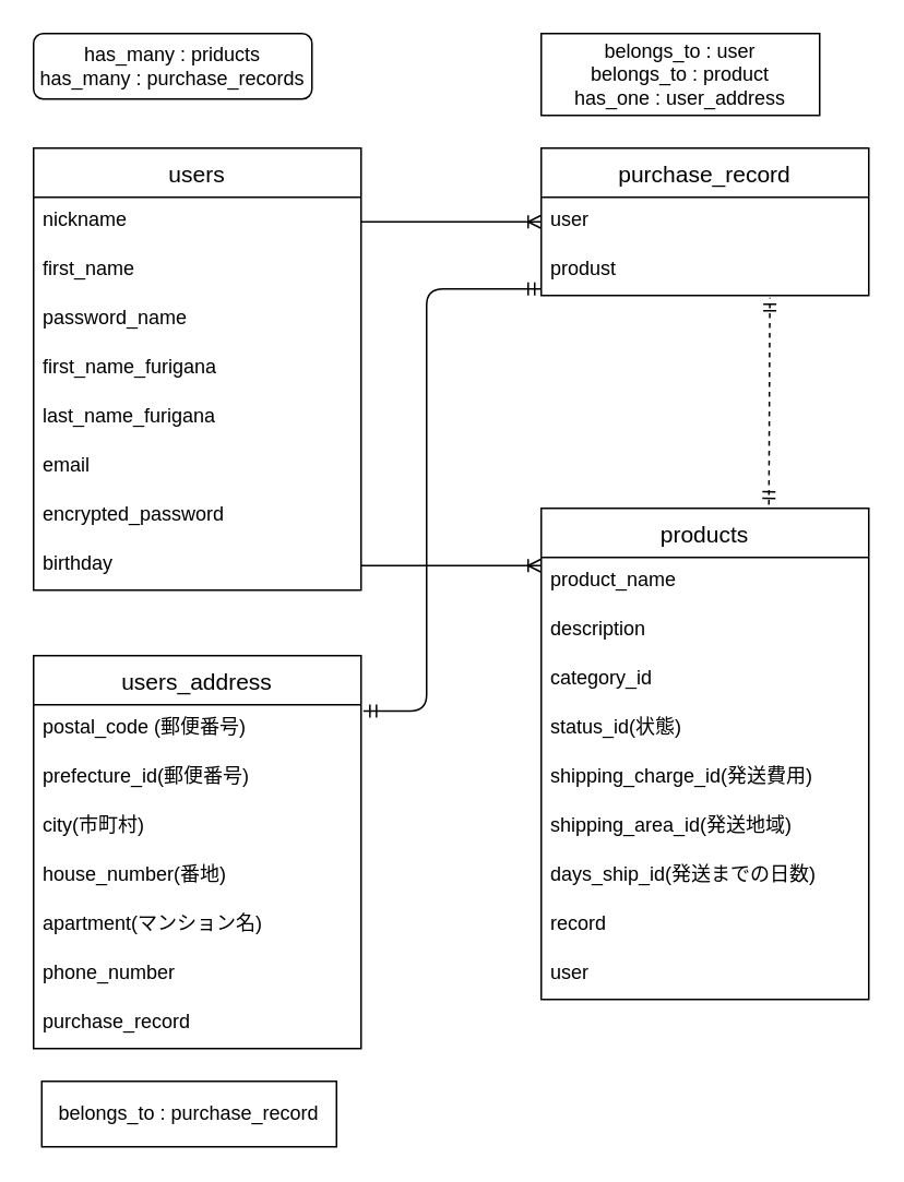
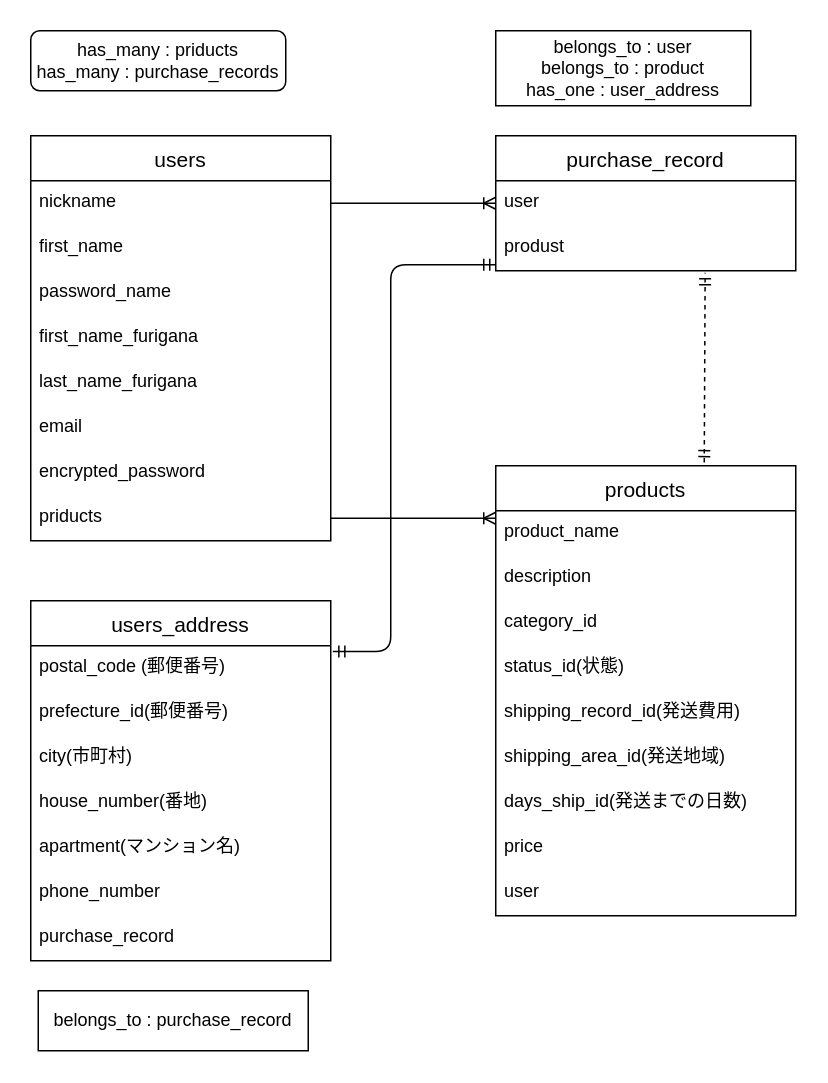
  <mxCell id="0" />
  <mxCell id="1" parent="0" />
  <mxCell id="2" value="users" style="swimlane;fontStyle=0;childLayout=stackLayout;horizontal=1;startSize=30;horizontalStack=0;resizeParent=1;resizeParentMax=0;resizeLast=0;collapsible=1;marginBottom=0;align=center;fontSize=14;" parent="1" vertex="1"><mxGeometry x="20" y="90" width="200" height="270" as="geometry"><mxRectangle x="120" y="150" width="100" height="26" as="alternateBounds" /></mxGeometry></mxCell>
  <mxCell id="3" value="nickname" style="text;strokeColor=none;fillColor=none;spacingLeft=4;spacingRight=4;overflow=hidden;rotatable=0;points=[[0,0.5],[1,0.5]];portConstraint=eastwest;fontSize=12;" parent="2" vertex="1"><mxGeometry y="30" width="200" height="30" as="geometry" /></mxCell>
  <mxCell id="4" value="first_name" style="text;strokeColor=none;fillColor=none;spacingLeft=4;spacingRight=4;overflow=hidden;rotatable=0;points=[[0,0.5],[1,0.5]];portConstraint=eastwest;fontSize=12;" parent="2" vertex="1"><mxGeometry y="60" width="200" height="30" as="geometry" /></mxCell>
  <mxCell id="5" value="password_name" style="text;strokeColor=none;fillColor=none;spacingLeft=4;spacingRight=4;overflow=hidden;rotatable=0;points=[[0,0.5],[1,0.5]];portConstraint=eastwest;fontSize=12;" parent="2" vertex="1"><mxGeometry y="90" width="200" height="30" as="geometry" /></mxCell>
  <mxCell id="6" value="first_name_furigana" style="text;strokeColor=none;fillColor=none;spacingLeft=4;spacingRight=4;overflow=hidden;rotatable=0;points=[[0,0.5],[1,0.5]];portConstraint=eastwest;fontSize=12;" parent="2" vertex="1"><mxGeometry y="120" width="200" height="30" as="geometry" /></mxCell>
  <mxCell id="7" value="last_name_furigana" style="text;strokeColor=none;fillColor=none;spacingLeft=4;spacingRight=4;overflow=hidden;rotatable=0;points=[[0,0.5],[1,0.5]];portConstraint=eastwest;fontSize=12;" parent="2" vertex="1"><mxGeometry y="150" width="200" height="30" as="geometry" /></mxCell>
  <mxCell id="8" value="email" style="text;strokeColor=none;fillColor=none;spacingLeft=4;spacingRight=4;overflow=hidden;rotatable=0;points=[[0,0.5],[1,0.5]];portConstraint=eastwest;fontSize=12;" parent="2" vertex="1"><mxGeometry y="180" width="200" height="30" as="geometry" /></mxCell>
  <mxCell id="9" value="encrypted_password" style="text;strokeColor=none;fillColor=none;spacingLeft=4;spacingRight=4;overflow=hidden;rotatable=0;points=[[0,0.5],[1,0.5]];portConstraint=eastwest;fontSize=12;" parent="2" vertex="1"><mxGeometry y="210" width="200" height="30" as="geometry" /></mxCell>
- <mxCell id="10" value="birthday" style="text;strokeColor=none;fillColor=none;spacingLeft=4;spacingRight=4;overflow=hidden;rotatable=0;points=[[0,0.5],[1,0.5]];portConstraint=eastwest;fontSize=12;" parent="2" vertex="1"><mxGeometry y="240" width="200" height="30" as="geometry" /></mxCell>
+ <mxCell id="10" value="priducts" style="text;strokeColor=none;fillColor=none;spacingLeft=4;spacingRight=4;overflow=hidden;rotatable=0;points=[[0,0.5],[1,0.5]];portConstraint=eastwest;fontSize=12;" parent="2" vertex="1"><mxGeometry y="240" width="200" height="30" as="geometry" /></mxCell>
  <mxCell id="11" value="products" style="swimlane;fontStyle=0;childLayout=stackLayout;horizontal=1;startSize=30;horizontalStack=0;resizeParent=1;resizeParentMax=0;resizeLast=0;collapsible=1;marginBottom=0;align=center;fontSize=14;" parent="1" vertex="1"><mxGeometry x="330" y="310" width="200" height="300" as="geometry" /></mxCell>
  <mxCell id="12" value="product_name" style="text;strokeColor=none;fillColor=none;spacingLeft=4;spacingRight=4;overflow=hidden;rotatable=0;points=[[0,0.5],[1,0.5]];portConstraint=eastwest;fontSize=12;" parent="11" vertex="1"><mxGeometry y="30" width="200" height="30" as="geometry" /></mxCell>
  <mxCell id="13" value="description" style="text;strokeColor=none;fillColor=none;spacingLeft=4;spacingRight=4;overflow=hidden;rotatable=0;points=[[0,0.5],[1,0.5]];portConstraint=eastwest;fontSize=12;" parent="11" vertex="1"><mxGeometry y="60" width="200" height="30" as="geometry" /></mxCell>
  <mxCell id="14" value="category_id" style="text;strokeColor=none;fillColor=none;spacingLeft=4;spacingRight=4;overflow=hidden;rotatable=0;points=[[0,0.5],[1,0.5]];portConstraint=eastwest;fontSize=12;" parent="11" vertex="1"><mxGeometry y="90" width="200" height="30" as="geometry" /></mxCell>
  <mxCell id="15" value="status_id(状態)" style="text;strokeColor=none;fillColor=none;spacingLeft=4;spacingRight=4;overflow=hidden;rotatable=0;points=[[0,0.5],[1,0.5]];portConstraint=eastwest;fontSize=12;" parent="11" vertex="1"><mxGeometry y="120" width="200" height="30" as="geometry" /></mxCell>
- <mxCell id="16" value="shipping_charge_id(発送費用)" style="text;strokeColor=none;fillColor=none;spacingLeft=4;spacingRight=4;overflow=hidden;rotatable=0;points=[[0,0.5],[1,0.5]];portConstraint=eastwest;fontSize=12;" parent="11" vertex="1"><mxGeometry y="150" width="200" height="30" as="geometry" /></mxCell>
+ <mxCell id="16" value="shipping_record_id(発送費用)" style="text;strokeColor=none;fillColor=none;spacingLeft=4;spacingRight=4;overflow=hidden;rotatable=0;points=[[0,0.5],[1,0.5]];portConstraint=eastwest;fontSize=12;" parent="11" vertex="1"><mxGeometry y="150" width="200" height="30" as="geometry" /></mxCell>
  <mxCell id="17" value="shipping_area_id(発送地域)" style="text;strokeColor=none;fillColor=none;spacingLeft=4;spacingRight=4;overflow=hidden;rotatable=0;points=[[0,0.5],[1,0.5]];portConstraint=eastwest;fontSize=12;" parent="11" vertex="1"><mxGeometry y="180" width="200" height="30" as="geometry" /></mxCell>
  <mxCell id="18" value="days_ship_id(発送までの日数)" style="text;strokeColor=none;fillColor=none;spacingLeft=4;spacingRight=4;overflow=hidden;rotatable=0;points=[[0,0.5],[1,0.5]];portConstraint=eastwest;fontSize=12;" parent="11" vertex="1"><mxGeometry y="210" width="200" height="30" as="geometry" /></mxCell>
- <mxCell id="19" value="record" style="text;strokeColor=none;fillColor=none;spacingLeft=4;spacingRight=4;overflow=hidden;rotatable=0;points=[[0,0.5],[1,0.5]];portConstraint=eastwest;fontSize=12;" parent="11" vertex="1"><mxGeometry y="240" width="200" height="30" as="geometry" /></mxCell>
+ <mxCell id="19" value="price" style="text;strokeColor=none;fillColor=none;spacingLeft=4;spacingRight=4;overflow=hidden;rotatable=0;points=[[0,0.5],[1,0.5]];portConstraint=eastwest;fontSize=12;" parent="11" vertex="1"><mxGeometry y="240" width="200" height="30" as="geometry" /></mxCell>
  <mxCell id="20" value="user" style="text;strokeColor=none;fillColor=none;spacingLeft=4;spacingRight=4;overflow=hidden;rotatable=0;points=[[0,0.5],[1,0.5]];portConstraint=eastwest;fontSize=12;" parent="11" vertex="1"><mxGeometry y="270" width="200" height="30" as="geometry" /></mxCell>
  <mxCell id="21" value="purchase_record" style="swimlane;fontStyle=0;childLayout=stackLayout;horizontal=1;startSize=30;horizontalStack=0;resizeParent=1;resizeParentMax=0;resizeLast=0;collapsible=1;marginBottom=0;align=center;fontSize=14;" parent="1" vertex="1"><mxGeometry x="330" y="90" width="200" height="90" as="geometry" /></mxCell>
  <mxCell id="22" value="user" style="text;strokeColor=none;fillColor=none;spacingLeft=4;spacingRight=4;overflow=hidden;rotatable=0;points=[[0,0.5],[1,0.5]];portConstraint=eastwest;fontSize=12;" parent="21" vertex="1"><mxGeometry y="30" width="200" height="30" as="geometry" /></mxCell>
  <mxCell id="23" value="produst" style="text;strokeColor=none;fillColor=none;spacingLeft=4;spacingRight=4;overflow=hidden;rotatable=0;points=[[0,0.5],[1,0.5]];portConstraint=eastwest;fontSize=12;" parent="21" vertex="1"><mxGeometry y="60" width="200" height="30" as="geometry" /></mxCell>
  <mxCell id="24" value="users_address" style="swimlane;fontStyle=0;childLayout=stackLayout;horizontal=1;startSize=30;horizontalStack=0;resizeParent=1;resizeParentMax=0;resizeLast=0;collapsible=1;marginBottom=0;align=center;fontSize=14;" parent="1" vertex="1"><mxGeometry x="20" y="400" width="200" height="240" as="geometry" /></mxCell>
  <mxCell id="25" value="postal_code (郵便番号)" style="text;strokeColor=none;fillColor=none;spacingLeft=4;spacingRight=4;overflow=hidden;rotatable=0;points=[[0,0.5],[1,0.5]];portConstraint=eastwest;fontSize=12;" parent="24" vertex="1"><mxGeometry y="30" width="200" height="30" as="geometry" /></mxCell>
  <mxCell id="26" value="prefecture_id(郵便番号)" style="text;strokeColor=none;fillColor=none;spacingLeft=4;spacingRight=4;overflow=hidden;rotatable=0;points=[[0,0.5],[1,0.5]];portConstraint=eastwest;fontSize=12;" parent="24" vertex="1"><mxGeometry y="60" width="200" height="30" as="geometry" /></mxCell>
  <mxCell id="27" value="city(市町村)" style="text;strokeColor=none;fillColor=none;spacingLeft=4;spacingRight=4;overflow=hidden;rotatable=0;points=[[0,0.5],[1,0.5]];portConstraint=eastwest;fontSize=12;" parent="24" vertex="1"><mxGeometry y="90" width="200" height="30" as="geometry" /></mxCell>
  <mxCell id="28" value="house_number(番地)" style="text;strokeColor=none;fillColor=none;spacingLeft=4;spacingRight=4;overflow=hidden;rotatable=0;points=[[0,0.5],[1,0.5]];portConstraint=eastwest;fontSize=12;" parent="24" vertex="1"><mxGeometry y="120" width="200" height="30" as="geometry" /></mxCell>
  <mxCell id="29" value="apartment(マンション名)" style="text;strokeColor=none;fillColor=none;spacingLeft=4;spacingRight=4;overflow=hidden;rotatable=0;points=[[0,0.5],[1,0.5]];portConstraint=eastwest;fontSize=12;" parent="24" vertex="1"><mxGeometry y="150" width="200" height="30" as="geometry" /></mxCell>
  <mxCell id="30" value="phone_number" style="text;strokeColor=none;fillColor=none;spacingLeft=4;spacingRight=4;overflow=hidden;rotatable=0;points=[[0,0.5],[1,0.5]];portConstraint=eastwest;fontSize=12;" parent="24" vertex="1"><mxGeometry y="180" width="200" height="30" as="geometry" /></mxCell>
  <mxCell id="31" value="purchase_record" style="text;strokeColor=none;fillColor=none;spacingLeft=4;spacingRight=4;overflow=hidden;rotatable=0;points=[[0,0.5],[1,0.5]];portConstraint=eastwest;fontSize=12;" parent="24" vertex="1"><mxGeometry y="210" width="200" height="30" as="geometry" /></mxCell>
  <mxCell id="32" value="" style="edgeStyle=entityRelationEdgeStyle;fontSize=12;html=1;endArrow=ERoneToMany;exitX=1;exitY=0.5;exitDx=0;exitDy=0;entryX=0;entryY=0.5;entryDx=0;entryDy=0;" parent="1" source="3" target="22" edge="1"><mxGeometry width="100" height="100" relative="1" as="geometry"><mxPoint x="250" y="370" as="sourcePoint" /><mxPoint x="330" y="195" as="targetPoint" /></mxGeometry></mxCell>
  <mxCell id="33" value="" style="edgeStyle=entityRelationEdgeStyle;fontSize=12;html=1;endArrow=ERoneToMany;exitX=1;exitY=0.5;exitDx=0;exitDy=0;" parent="1" source="10" edge="1"><mxGeometry width="100" height="100" relative="1" as="geometry"><mxPoint x="200" y="430" as="sourcePoint" /><mxPoint x="330" y="345" as="targetPoint" /></mxGeometry></mxCell>
  <mxCell id="34" value="" style="edgeStyle=orthogonalEdgeStyle;fontSize=12;html=1;endArrow=ERmandOne;startArrow=ERmandOne;exitX=1.007;exitY=0.128;exitDx=0;exitDy=0;exitPerimeter=0;" parent="1" source="25" edge="1"><mxGeometry width="100" height="100" relative="1" as="geometry"><mxPoint x="230" y="433" as="sourcePoint" /><mxPoint x="330" y="176" as="targetPoint" /><Array as="points"><mxPoint x="260" y="434" /><mxPoint x="260" y="176" /></Array></mxGeometry></mxCell>
  <mxCell id="35" value="has_many : priducts&lt;br&gt;has_many : purchase_records" style="whiteSpace=wrap;html=1;align=center;rounded=1;" parent="1" vertex="1"><mxGeometry x="20" y="20" width="170" height="40" as="geometry" /></mxCell>
  <mxCell id="36" value="belongs_to : user&lt;br&gt;belongs_to : product&lt;br&gt;has_one : user_address&lt;span style=&quot;color: rgba(0 , 0 , 0 , 0) ; font-family: monospace ; font-size: 0px&quot;&gt;%3CmxGraphModel%3E%3Croot%3E%3CmxCell%20id%3D%220%22%2F%3E%3CmxCell%20id%3D%221%22%20parent%3D%220%22%2F%3E%3CmxCell%20id%3D%222%22%20value%3D%22has_many%20%3A%20priduct%26lt%3Bbr%26gt%3Bhas_many%20%3A%20purchase_record%22%20style%3D%22whiteSpace%3Dwrap%3Bhtml%3D1%3Balign%3Dcenter%3B%22%20vertex%3D%221%22%20parent%3D%221%22%3E%3CmxGeometry%20x%3D%2280%22%20y%3D%2250%22%20width%3D%22170%22%20height%3D%2240%22%20as%3D%22geometry%22%2F%3E%3C%2FmxCell%3E%3C%2Froot%3E%3C%2FmxGraphModel%3E&lt;/span&gt;" style="whiteSpace=wrap;html=1;align=center;" parent="1" vertex="1"><mxGeometry x="330" y="20" width="170" height="50" as="geometry" /></mxCell>
  <mxCell id="37" value="belongs_to : purchase_record" style="whiteSpace=wrap;html=1;align=center;" parent="1" vertex="1"><mxGeometry x="25" y="660" width="180" height="40" as="geometry" /></mxCell>
  <mxCell id="38" value="" style="fontSize=12;html=1;endArrow=ERmandOne;startArrow=ERmandOne;rounded=1;exitX=0.695;exitY=-0.007;exitDx=0;exitDy=0;exitPerimeter=0;entryX=0.698;entryY=1.044;entryDx=0;entryDy=0;entryPerimeter=0;dashed=1;" parent="1" source="11" target="23" edge="1"><mxGeometry width="100" height="100" relative="1" as="geometry"><mxPoint x="470" y="290" as="sourcePoint" /><mxPoint x="467" y="180" as="targetPoint" /></mxGeometry></mxCell>
